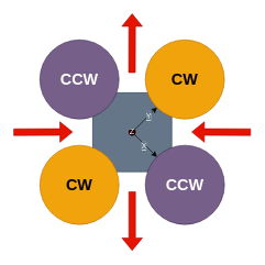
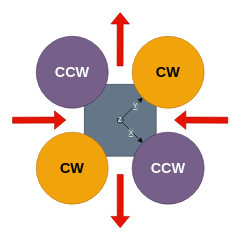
  <mxCell id="0" />
  <mxCell id="1" parent="0" />
  <mxCell id="2" value="" style="whiteSpace=wrap;html=1;aspect=fixed;fillColor=#647687;fontColor=#ffffff;strokeColor=#314354;" vertex="1" parent="1"><mxGeometry x="140" y="140" width="120" height="120" as="geometry" /></mxCell>
  <mxCell id="3" value="&lt;h1&gt;CCW&lt;/h1&gt;" style="ellipse;whiteSpace=wrap;html=1;aspect=fixed;fillColor=#76608a;fontColor=#ffffff;strokeColor=#432D57;" vertex="1" parent="1"><mxGeometry x="60" y="60" width="120" height="120" as="geometry" /></mxCell>
  <mxCell id="4" value="&lt;h1&gt;CW&lt;/h1&gt;" style="ellipse;whiteSpace=wrap;html=1;aspect=fixed;fillColor=#f0a30a;fontColor=#000000;strokeColor=#BD7000;" vertex="1" parent="1"><mxGeometry x="220" y="60" width="120" height="120" as="geometry" /></mxCell>
  <mxCell id="5" value="&lt;h1&gt;CCW&lt;/h1&gt;" style="ellipse;whiteSpace=wrap;html=1;aspect=fixed;fillColor=#76608a;fontColor=#ffffff;strokeColor=#432D57;" vertex="1" parent="1"><mxGeometry x="220" y="220" width="120" height="120" as="geometry" /></mxCell>
  <mxCell id="6" value="&lt;h1 style=&quot;text-align: justify;&quot;&gt;CW&lt;/h1&gt;" style="ellipse;whiteSpace=wrap;html=1;aspect=fixed;fillColor=#f0a30a;fontColor=#000000;strokeColor=#BD7000;" vertex="1" parent="1"><mxGeometry x="60" y="220" width="120" height="120" as="geometry" /></mxCell>
  <mxCell id="7" value="" style="endArrow=classic;html=1;rounded=0;entryX=0;entryY=0;entryDx=0;entryDy=0;" edge="1" parent="1" source="13" target="5"><mxGeometry width="50" height="50" relative="1" as="geometry"><mxPoint x="200" y="199.5" as="sourcePoint" /><mxPoint x="240" y="200" as="targetPoint" /><Array as="points" /></mxGeometry></mxCell>
  <mxCell id="8" value="" style="endArrow=classic;html=1;rounded=0;entryX=0;entryY=1;entryDx=0;entryDy=0;" edge="1" parent="1" target="4"><mxGeometry width="50" height="50" relative="1" as="geometry"><mxPoint x="200" y="200" as="sourcePoint" /><mxPoint x="230" y="170" as="targetPoint" /></mxGeometry></mxCell>
  <mxCell id="9" value="&lt;p&gt;&lt;br&gt;&lt;/p&gt;" style="edgeLabel;html=1;align=center;verticalAlign=middle;resizable=0;points=[];" vertex="1" connectable="0" parent="8"><mxGeometry x="0.331" relative="1" as="geometry"><mxPoint as="offset" /></mxGeometry></mxCell>
  <mxCell id="10" value="&lt;font style=&quot;background-color: rgb(100, 118, 135);&quot; color=&quot;#ffffff&quot;&gt;Y&lt;/font&gt;" style="edgeLabel;html=1;align=center;verticalAlign=middle;resizable=0;points=[];" vertex="1" connectable="0" parent="8"><mxGeometry x="0.278" relative="1" as="geometry"><mxPoint as="offset" /></mxGeometry></mxCell>
  <mxCell id="11" value="" style="endArrow=classic;html=1;rounded=0;entryX=0;entryY=0;entryDx=0;entryDy=0;" edge="1" parent="1" target="13"><mxGeometry width="50" height="50" relative="1" as="geometry"><mxPoint x="200" y="199.5" as="sourcePoint" /><mxPoint x="238" y="238" as="targetPoint" /><Array as="points" /></mxGeometry></mxCell>
  <mxCell id="12" value="&lt;span style=&quot;background-color: rgb(100, 118, 135);&quot;&gt;&lt;font color=&quot;#ffffff&quot;&gt;X&lt;br&gt;&lt;/font&gt;&lt;/span&gt;" style="edgeLabel;html=1;align=center;verticalAlign=middle;resizable=0;points=[];" vertex="1" connectable="0" parent="11"><mxGeometry x="-0.067" relative="1" as="geometry"><mxPoint x="19" y="22" as="offset" /></mxGeometry></mxCell>
- <mxCell id="13" value="&lt;font color=&quot;#ffffff&quot;&gt;Z&lt;/font&gt;" style="ellipse;whiteSpace=wrap;html=1;aspect=fixed;fillColor=#330000;" vertex="1" parent="1"><mxGeometry x="195" y="195" width="10" height="10" as="geometry" /></mxCell>
+ <mxCell id="13" value="&lt;font color=&quot;#ffffff&quot;&gt;Z&lt;/font&gt;" style="ellipse;whiteSpace=wrap;html=1;aspect=fixed;fillColor=#647687;" vertex="1" parent="1"><mxGeometry x="195" y="195" width="10" height="10" as="geometry" /></mxCell>
  <mxCell id="14" value="" style="shape=flexArrow;endArrow=classic;html=1;rounded=0;fillColor=#e51400;strokeColor=#B20000;" edge="1" parent="1"><mxGeometry width="50" height="50" relative="1" as="geometry"><mxPoint x="380" y="200" as="sourcePoint" /><mxPoint x="290" y="199.75" as="targetPoint" /></mxGeometry></mxCell>
  <mxCell id="15" value="" style="shape=flexArrow;endArrow=classic;html=1;rounded=0;fillColor=#e51400;strokeColor=#B20000;" edge="1" parent="1"><mxGeometry width="50" height="50" relative="1" as="geometry"><mxPoint x="200" y="290" as="sourcePoint" /><mxPoint x="200" y="380" as="targetPoint" /></mxGeometry></mxCell>
  <mxCell id="16" value="" style="shape=flexArrow;endArrow=classic;html=1;rounded=0;fillColor=#e51400;strokeColor=#B20000;" edge="1" parent="1"><mxGeometry width="50" height="50" relative="1" as="geometry"><mxPoint x="199.75" y="110" as="sourcePoint" /><mxPoint x="200" y="20" as="targetPoint" /></mxGeometry></mxCell>
  <mxCell id="17" value="" style="shape=flexArrow;endArrow=classic;html=1;rounded=0;fillColor=#e51400;strokeColor=#B20000;" edge="1" parent="1"><mxGeometry width="50" height="50" relative="1" as="geometry"><mxPoint x="20" y="200" as="sourcePoint" /><mxPoint x="110" y="199.75" as="targetPoint" /></mxGeometry></mxCell>
